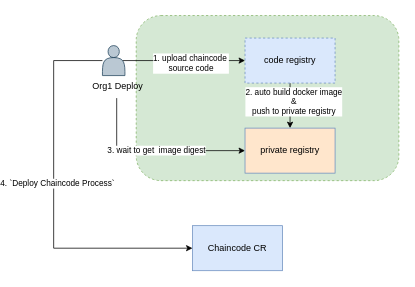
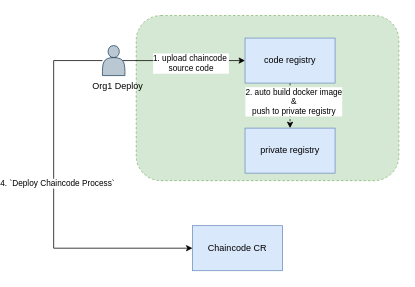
  <mxCell id="0" />
  <mxCell id="1" parent="0" />
  <mxCell id="2" value="" style="rounded=1;whiteSpace=wrap;html=1;dashed=1;fillColor=#d5e8d4;strokeColor=#82b366;" vertex="1" parent="1"><mxGeometry x="130" y="20" width="350" height="220" as="geometry" /></mxCell>
- <mxCell id="3" style="edgeStyle=orthogonalEdgeStyle;rounded=0;orthogonalLoop=1;jettySize=auto;html=1;entryX=0.5;entryY=0;entryDx=0;entryDy=0;" edge="1" parent="1" source="5" target="14"><mxGeometry relative="1" as="geometry" /></mxCell>
+ <mxCell id="3" style="edgeStyle=orthogonalEdgeStyle;rounded=0;orthogonalLoop=1;jettySize=auto;html=1;entryX=0.5;entryY=0;entryDx=0;entryDy=0;dashed=1;" edge="1" parent="1" source="5" target="14"><mxGeometry relative="1" as="geometry" /></mxCell>
  <mxCell id="4" value="2. auto build docker image&lt;br&gt;&amp;amp;&lt;br&gt;push to private registry" style="edgeLabel;html=1;align=center;verticalAlign=middle;resizable=0;points=[];" vertex="1" connectable="0" parent="3"><mxGeometry x="-0.2" y="4" relative="1" as="geometry"><mxPoint as="offset" /></mxGeometry></mxCell>
- <mxCell id="5" value="code registry" style="rounded=0;whiteSpace=wrap;html=1;fillColor=#dae8fc;strokeColor=#6c8ebf;dashed=1;" parent="1" vertex="1"><mxGeometry x="275" y="50" width="120" height="60" as="geometry" /></mxCell>
+ <mxCell id="5" value="code registry" style="rounded=0;whiteSpace=wrap;html=1;fillColor=#dae8fc;strokeColor=#6c8ebf;" parent="1" vertex="1"><mxGeometry x="275" y="50" width="120" height="60" as="geometry" /></mxCell>
  <mxCell id="6" style="edgeStyle=orthogonalEdgeStyle;rounded=0;orthogonalLoop=1;jettySize=auto;html=1;entryX=0;entryY=0.5;entryDx=0;entryDy=0;exitX=0.9;exitY=0.5;exitDx=0;exitDy=0;exitPerimeter=0;" parent="1" source="12" target="5" edge="1"><mxGeometry relative="1" as="geometry" /></mxCell>
  <mxCell id="7" value="1. upload chaincode&amp;nbsp; &lt;br&gt;source code" style="edgeLabel;html=1;align=center;verticalAlign=middle;resizable=0;points=[];" parent="6" vertex="1" connectable="0"><mxGeometry x="0.106" y="-2" relative="1" as="geometry"><mxPoint y="1" as="offset" /></mxGeometry></mxCell>
- <mxCell id="8" style="edgeStyle=orthogonalEdgeStyle;rounded=0;orthogonalLoop=1;jettySize=auto;html=1;entryX=0;entryY=0.5;entryDx=0;entryDy=0;exitX=0.489;exitY=1;exitDx=0;exitDy=0;exitPerimeter=0;" edge="1" parent="1" source="13" target="14"><mxGeometry relative="1" as="geometry" /></mxCell>
- <mxCell id="9" value="3. wait to get&amp;nbsp; image digest" style="edgeLabel;html=1;align=center;verticalAlign=middle;resizable=0;points=[];" vertex="1" connectable="0" parent="8"><mxGeometry x="0.021" y="1" relative="1" as="geometry"><mxPoint as="offset" /></mxGeometry></mxCell>
  <mxCell id="10" style="edgeStyle=orthogonalEdgeStyle;rounded=0;orthogonalLoop=1;jettySize=auto;html=1;entryX=0;entryY=0.5;entryDx=0;entryDy=0;" edge="1" parent="1" source="12" target="15"><mxGeometry relative="1" as="geometry"><Array as="points"><mxPoint x="20" y="80" /><mxPoint x="20" y="330" /></Array></mxGeometry></mxCell>
  <mxCell id="11" value="4. `Deploy Chaincode Process`" style="edgeLabel;html=1;align=center;verticalAlign=middle;resizable=0;points=[];" vertex="1" connectable="0" parent="10"><mxGeometry x="-0.087" y="4" relative="1" as="geometry"><mxPoint as="offset" /></mxGeometry></mxCell>
  <mxCell id="12" value="" style="shape=actor;whiteSpace=wrap;html=1;fillColor=#bac8d3;strokeColor=#23445d;" parent="1" vertex="1"><mxGeometry x="85" y="60" width="30" height="40" as="geometry" /></mxCell>
  <mxCell id="13" value="Org1 Deploy" style="text;html=1;resizable=0;autosize=1;align=center;verticalAlign=middle;points=[];fillColor=none;strokeColor=none;rounded=0;" parent="1" vertex="1"><mxGeometry x="60" y="100" width="90" height="30" as="geometry" /></mxCell>
- <mxCell id="14" value="private registry" style="rounded=0;whiteSpace=wrap;html=1;fillColor=#ffe6cc;strokeColor=#6c8ebf;" vertex="1" parent="1"><mxGeometry x="275" y="170" width="120" height="60" as="geometry" /></mxCell>
+ <mxCell id="14" value="private registry" style="rounded=0;whiteSpace=wrap;html=1;fillColor=#dae8fc;strokeColor=#6c8ebf;" vertex="1" parent="1"><mxGeometry x="275" y="170" width="120" height="60" as="geometry" /></mxCell>
  <mxCell id="15" value="Chaincode CR" style="rounded=0;whiteSpace=wrap;html=1;fillColor=#dae8fc;strokeColor=#6c8ebf;" vertex="1" parent="1"><mxGeometry x="205" y="300" width="120" height="60" as="geometry" /></mxCell>
